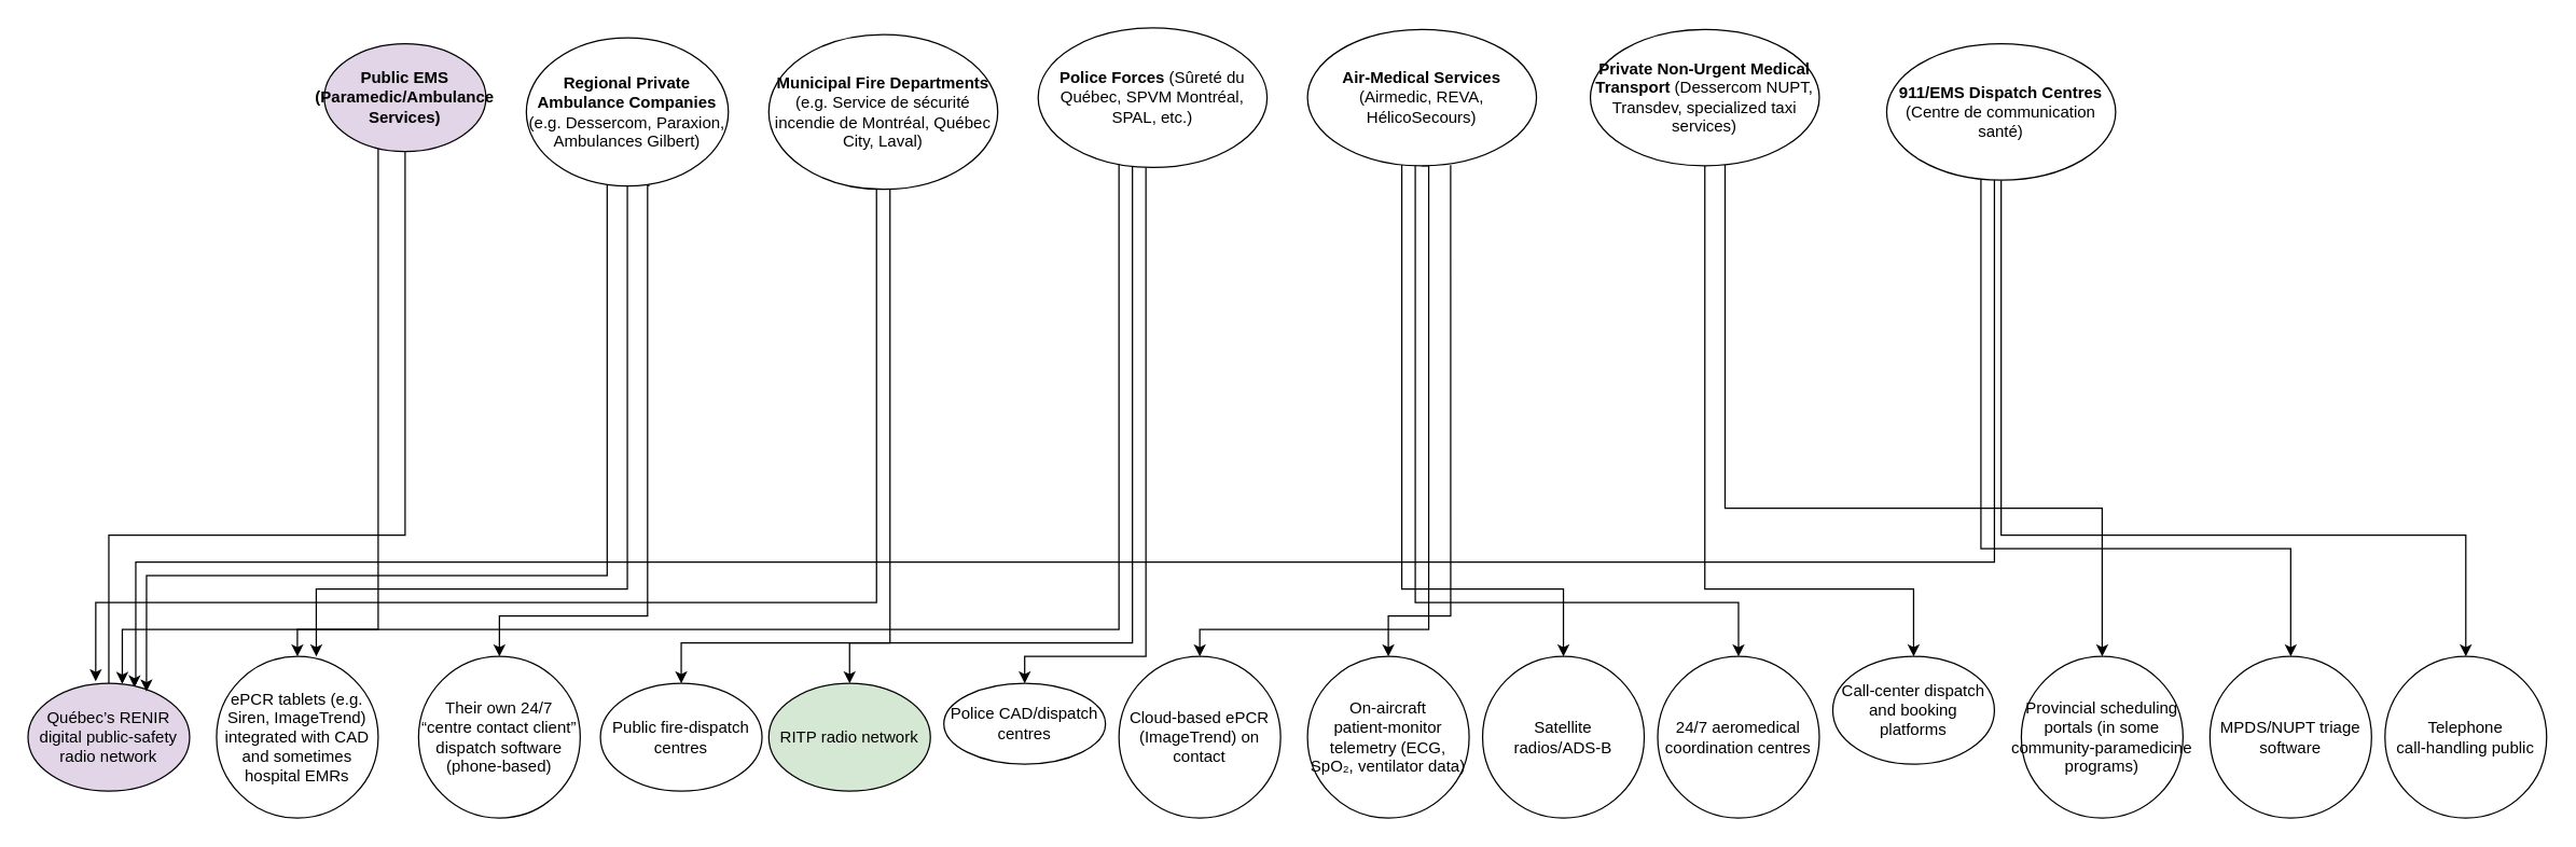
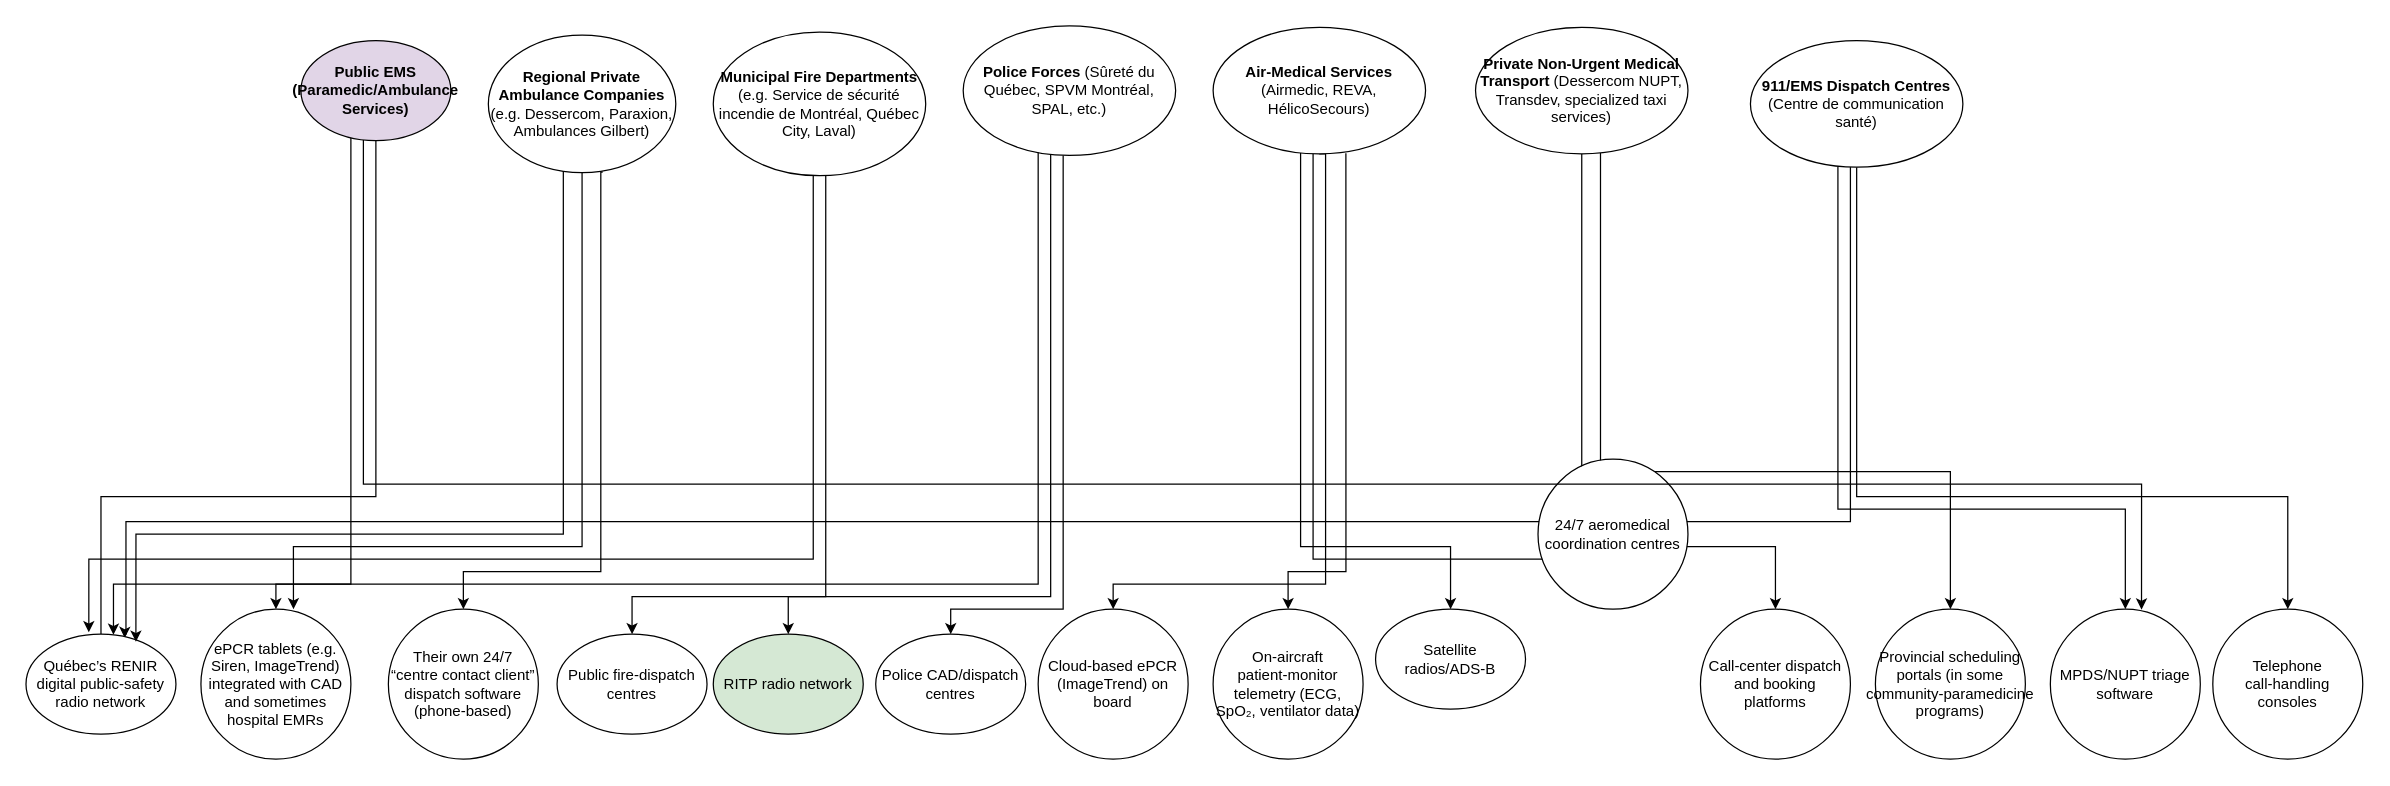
  <mxCell id="0" />
  <mxCell id="1" parent="0" />
  <mxCell id="2" style="edgeStyle=orthogonalEdgeStyle;rounded=0;orthogonalLoop=1;jettySize=auto;html=1;exitX=0.5;exitY=1;exitDx=0;exitDy=0;entryX=0.5;entryY=0;entryDx=0;entryDy=0;endArrow=none;" edge="1" parent="1" source="4" target="25"><mxGeometry relative="1" as="geometry"><Array as="points"><mxPoint x="300" y="397" /><mxPoint x="80" y="397" /></Array></mxGeometry></mxCell>
  <mxCell id="3" style="edgeStyle=orthogonalEdgeStyle;rounded=0;orthogonalLoop=1;jettySize=auto;html=1;" edge="1" parent="1" source="4" target="26"><mxGeometry relative="1" as="geometry"><Array as="points"><mxPoint x="280" y="467" /><mxPoint x="220" y="467" /></Array></mxGeometry></mxCell>
  <mxCell id="4" value="&lt;strong data-end=&quot;247&quot; data-start=&quot;202&quot;&gt;Public EMS (Paramedic/Ambulance Services)&lt;/strong&gt;" style="ellipse;whiteSpace=wrap;html=1;fillColor=#e1d5e7;" vertex="1" parent="1"><mxGeometry x="240" y="32.01" width="120" height="80" as="geometry" /></mxCell>
  <mxCell id="5" style="edgeStyle=orthogonalEdgeStyle;rounded=0;orthogonalLoop=1;jettySize=auto;html=1;entryX=0.5;entryY=0;entryDx=0;entryDy=0;exitX=0.61;exitY=0.996;exitDx=0;exitDy=0;exitPerimeter=0;" edge="1" parent="1" source="7" target="27"><mxGeometry relative="1" as="geometry"><Array as="points"><mxPoint x="480" y="137" /><mxPoint x="480" y="457" /><mxPoint y="457" x="370" /></Array></mxGeometry></mxCell>
  <mxCell id="6" style="edgeStyle=orthogonalEdgeStyle;rounded=0;orthogonalLoop=1;jettySize=auto;html=1;entryX=0.617;entryY=0;entryDx=0;entryDy=0;exitX=0.5;exitY=1;exitDx=0;exitDy=0;entryPerimeter=0;" edge="1" parent="1" source="7" target="26"><mxGeometry relative="1" as="geometry"><Array as="points"><mxPoint x="465" y="437" /><mxPoint x="234" y="437" /></Array></mxGeometry></mxCell>
  <mxCell id="7" value="&lt;strong data-end=&quot;789&quot; data-start=&quot;749&quot;&gt;Regional Private Ambulance Companies&lt;/strong&gt; (e.g. Dessercom, Paraxion, Ambulances Gilbert)" style="ellipse;whiteSpace=wrap;html=1;" vertex="1" parent="1"><mxGeometry x="390" y="27.63" width="150" height="110" as="geometry" /></mxCell>
  <mxCell id="8" style="edgeStyle=orthogonalEdgeStyle;rounded=0;orthogonalLoop=1;jettySize=auto;html=1;entryX=0.5;entryY=0;entryDx=0;entryDy=0;" edge="1" parent="1" source="9" target="30"><mxGeometry relative="1" as="geometry"><Array as="points"><mxPoint x="660" y="477" /><mxPoint x="505" y="477" /></Array></mxGeometry></mxCell>
  <mxCell id="9" value="&lt;strong data-end=&quot;1231&quot; data-start=&quot;1201&quot;&gt;Municipal Fire Departments&lt;/strong&gt; (e.g. Service de sécurité incendie de Montréal, Québec City, Laval)" style="ellipse;whiteSpace=wrap;html=1;" vertex="1" parent="1"><mxGeometry x="570" y="25.13" width="170" height="115" as="geometry" /></mxCell>
  <mxCell id="10" style="edgeStyle=orthogonalEdgeStyle;rounded=0;orthogonalLoop=1;jettySize=auto;html=1;" edge="1" parent="1" source="12" target="32"><mxGeometry relative="1" as="geometry"><Array as="points"><mxPoint x="840" y="477" /><mxPoint x="630" y="477" /></Array></mxGeometry></mxCell>
  <mxCell id="11" style="edgeStyle=orthogonalEdgeStyle;rounded=0;orthogonalLoop=1;jettySize=auto;html=1;entryX=0.5;entryY=0;entryDx=0;entryDy=0;" edge="1" parent="1" source="12" target="33"><mxGeometry relative="1" as="geometry"><Array as="points"><mxPoint x="850" y="487" /><mxPoint x="760" y="487" /></Array></mxGeometry></mxCell>
  <mxCell id="12" value="&lt;strong data-end=&quot;1610&quot; data-start=&quot;1593&quot;&gt;Police Forces&lt;/strong&gt; (Sûreté du Québec, SPVM Montréal, SPAL, etc.)" style="ellipse;whiteSpace=wrap;html=1;" vertex="1" parent="1"><mxGeometry x="770" y="20.13" width="170" height="103.75" as="geometry" /></mxCell>
  <mxCell id="13" style="edgeStyle=orthogonalEdgeStyle;rounded=0;orthogonalLoop=1;jettySize=auto;html=1;exitX=0.5;exitY=1;exitDx=0;exitDy=0;entryX=0.5;entryY=0;entryDx=0;entryDy=0;" edge="1" parent="1" source="17" target="34"><mxGeometry relative="1" as="geometry"><Array as="points"><mxPoint x="1060" y="123" /><mxPoint x="1060" y="467" /><mxPoint x="890" y="467" /></Array></mxGeometry></mxCell>
  <mxCell id="14" style="edgeStyle=orthogonalEdgeStyle;rounded=0;orthogonalLoop=1;jettySize=auto;html=1;exitX=0.625;exitY=0.995;exitDx=0;exitDy=0;entryX=0.5;entryY=0;entryDx=0;entryDy=0;exitPerimeter=0;" edge="1" parent="1" source="17" target="35"><mxGeometry relative="1" as="geometry"><Array as="points"><mxPoint x="1076" y="457" /><mxPoint x="1030" y="457" /></Array></mxGeometry></mxCell>
  <mxCell id="15" style="edgeStyle=orthogonalEdgeStyle;rounded=0;orthogonalLoop=1;jettySize=auto;html=1;entryX=0.5;entryY=0;entryDx=0;entryDy=0;" edge="1" parent="1" source="17" target="36"><mxGeometry relative="1" as="geometry"><Array as="points"><mxPoint x="1040" y="437" /><mxPoint x="1160" y="437" /></Array></mxGeometry></mxCell>
  <mxCell id="16" style="edgeStyle=orthogonalEdgeStyle;rounded=0;orthogonalLoop=1;jettySize=auto;html=1;entryX=0.5;entryY=0;entryDx=0;entryDy=0;" edge="1" parent="1" source="17" target="37"><mxGeometry relative="1" as="geometry"><Array as="points"><mxPoint x="1050" y="447" /><mxPoint x="1290" y="447" /></Array></mxGeometry></mxCell>
  <mxCell id="17" value="&lt;strong data-end=&quot;1959&quot; data-start=&quot;1935&quot;&gt;Air‑Medical Services&lt;/strong&gt; (Airmedic, REVA, HélicoSecours)" style="ellipse;whiteSpace=wrap;html=1;" vertex="1" parent="1"><mxGeometry x="970" y="21.38" width="170" height="101.25" as="geometry" /></mxCell>
  <mxCell id="18" style="edgeStyle=orthogonalEdgeStyle;rounded=0;orthogonalLoop=1;jettySize=auto;html=1;exitX=0.5;exitY=1;exitDx=0;exitDy=0;entryX=0.5;entryY=0;entryDx=0;entryDy=0;" edge="1" parent="1" source="20" target="38"><mxGeometry relative="1" as="geometry"><Array as="points"><mxPoint x="1265" y="437" /><mxPoint x="1420" y="437" /></Array></mxGeometry></mxCell>
  <mxCell id="19" style="edgeStyle=orthogonalEdgeStyle;rounded=0;orthogonalLoop=1;jettySize=auto;html=1;entryX=0.5;entryY=0;entryDx=0;entryDy=0;" edge="1" parent="1" source="20" target="39"><mxGeometry relative="1" as="geometry"><Array as="points"><mxPoint x="1280" y="377" /><mxPoint x="1560" y="377" /></Array></mxGeometry></mxCell>
  <mxCell id="20" value="&lt;strong data-end=&quot;2465&quot; data-start=&quot;2425&quot;&gt;Private Non‑Urgent Medical Transport&lt;/strong&gt; (Dessercom NUPT, Transdev, specialized taxi services)" style="ellipse;whiteSpace=wrap;html=1;" vertex="1" parent="1"><mxGeometry x="1180" y="21.38" width="170" height="101.25" as="geometry" /></mxCell>
  <mxCell id="21" style="edgeStyle=orthogonalEdgeStyle;rounded=0;orthogonalLoop=1;jettySize=auto;html=1;entryX=0.5;entryY=0;entryDx=0;entryDy=0;" edge="1" parent="1" source="24" target="40"><mxGeometry relative="1" as="geometry"><Array as="points"><mxPoint x="1470" y="407" /><mxPoint x="1700" y="407" /></Array></mxGeometry></mxCell>
  <mxCell id="22" style="edgeStyle=orthogonalEdgeStyle;rounded=0;orthogonalLoop=1;jettySize=auto;html=1;entryX=0.658;entryY=0.038;entryDx=0;entryDy=0;entryPerimeter=0;" edge="1" parent="1" source="24" target="25"><mxGeometry relative="1" as="geometry"><Array as="points"><mxPoint x="1480" y="417" /><mxPoint x="100" y="417" /><mxPoint x="100" y="507" /><mxPoint x="99" y="507" /></Array></mxGeometry></mxCell>
  <mxCell id="23" style="edgeStyle=orthogonalEdgeStyle;rounded=0;orthogonalLoop=1;jettySize=auto;html=1;entryX=0.5;entryY=0;entryDx=0;entryDy=0;" edge="1" parent="1" source="24" target="41"><mxGeometry relative="1" as="geometry"><Array as="points"><mxPoint x="1485" y="397" /><mxPoint x="1830" y="397" /></Array></mxGeometry></mxCell>
  <mxCell id="24" value="&lt;strong data-end=&quot;2902&quot; data-start=&quot;2874&quot;&gt;911/EMS Dispatch Centres&lt;/strong&gt; (Centre de communication santé)" style="ellipse;whiteSpace=wrap;html=1;" vertex="1" parent="1"><mxGeometry x="1400" y="32" width="170" height="101.25" as="geometry" /></mxCell>
- <mxCell id="25" value="Québec’s RENIR digital public‑safety radio network" style="ellipse;whiteSpace=wrap;html=1;fillColor=#e1d5e7;" vertex="1" parent="1"><mxGeometry x="20" y="507" width="120" height="80" as="geometry" /></mxCell>
+ <mxCell id="25" value="Québec’s RENIR digital public‑safety radio network" style="ellipse;whiteSpace=wrap;html=1;" vertex="1" parent="1"><mxGeometry x="20" y="507" width="120" height="80" as="geometry" /></mxCell>
  <mxCell id="26" value="ePCR tablets (e.g. Siren, ImageTrend) integrated with CAD and sometimes hospital EMRs" style="ellipse;whiteSpace=wrap;html=1;" vertex="1" parent="1"><mxGeometry x="160" y="487" width="120" height="120" as="geometry" /></mxCell>
  <mxCell id="27" value="Their own 24/7 “centre contact client” dispatch software (phone‑based)" style="ellipse;whiteSpace=wrap;html=1;" vertex="1" parent="1"><mxGeometry x="310" y="487" width="120" height="120" as="geometry" /></mxCell>
  <mxCell id="28" style="edgeStyle=orthogonalEdgeStyle;rounded=0;orthogonalLoop=1;jettySize=auto;html=1;entryX=0.733;entryY=0.075;entryDx=0;entryDy=0;entryPerimeter=0;" edge="1" parent="1" source="7" target="25"><mxGeometry relative="1" as="geometry"><Array as="points"><mxPoint x="450" y="427" /><mxPoint x="108" y="427" /></Array></mxGeometry></mxCell>
  <mxCell id="29" style="edgeStyle=orthogonalEdgeStyle;rounded=0;orthogonalLoop=1;jettySize=auto;html=1;entryX=0.419;entryY=-0.019;entryDx=0;entryDy=0;entryPerimeter=0;" edge="1" parent="1" source="9" target="25"><mxGeometry relative="1" as="geometry"><Array as="points"><mxPoint x="650" y="447" /><mxPoint x="70" y="447" /></Array></mxGeometry></mxCell>
  <mxCell id="30" value="Public fire‑dispatch centres" style="ellipse;whiteSpace=wrap;html=1;" vertex="1" parent="1"><mxGeometry x="445" y="507" width="120" height="80" as="geometry" /></mxCell>
  <mxCell id="31" style="edgeStyle=orthogonalEdgeStyle;rounded=0;orthogonalLoop=1;jettySize=auto;html=1;" edge="1" parent="1" source="12" target="25"><mxGeometry relative="1" as="geometry"><Array as="points"><mxPoint x="830" y="467" /><mxPoint x="90" y="467" /></Array></mxGeometry></mxCell>
  <mxCell id="32" value="RITP radio network" style="ellipse;whiteSpace=wrap;html=1;fillColor=#d5e8d4;" vertex="1" parent="1"><mxGeometry x="570" y="507" width="120" height="80" as="geometry" /></mxCell>
- <mxCell id="33" value="Police CAD/dispatch centres" style="ellipse;whiteSpace=wrap;html=1;" vertex="1" parent="1"><mxGeometry x="700" y="507" width="120" height="60" as="geometry" /></mxCell>
- <mxCell id="34" value="Cloud‑based ePCR (ImageTrend) on contact" style="ellipse;whiteSpace=wrap;html=1;" vertex="1" parent="1"><mxGeometry x="830" y="487" width="120" height="120" as="geometry" /></mxCell>
+ <mxCell id="33" value="Police CAD/dispatch centres" style="ellipse;whiteSpace=wrap;html=1;" vertex="1" parent="1"><mxGeometry x="700" y="507" width="120" height="80" as="geometry" /></mxCell>
+ <mxCell id="34" value="Cloud‑based ePCR (ImageTrend) on board" style="ellipse;whiteSpace=wrap;html=1;" vertex="1" parent="1"><mxGeometry x="830" y="487" width="120" height="120" as="geometry" /></mxCell>
  <mxCell id="35" value="On‑aircraft patient‑monitor telemetry (ECG, SpO₂, ventilator data)" style="ellipse;whiteSpace=wrap;html=1;" vertex="1" parent="1"><mxGeometry x="970" y="487" width="120" height="120" as="geometry" /></mxCell>
- <mxCell id="36" value="Satellite radios/ADS‑B" style="ellipse;whiteSpace=wrap;html=1;" vertex="1" parent="1"><mxGeometry x="1100" y="487" width="120" height="120" as="geometry" /></mxCell>
- <mxCell id="37" value="24/7 aeromedical coordination centres" style="ellipse;whiteSpace=wrap;html=1;" vertex="1" parent="1"><mxGeometry x="1230" y="487" width="120" height="120" as="geometry" /></mxCell>
- <mxCell id="38" value="Call‑center dispatch and booking platforms" style="ellipse;whiteSpace=wrap;html=1;" vertex="1" parent="1"><mxGeometry x="1360" y="487" width="120" height="80" as="geometry" /></mxCell>
+ <mxCell id="36" value="Satellite radios/ADS‑B" style="ellipse;whiteSpace=wrap;html=1;" vertex="1" parent="1"><mxGeometry x="1100" y="487" width="120" height="80" as="geometry" /></mxCell>
+ <mxCell id="37" value="24/7 aeromedical coordination centres" style="ellipse;whiteSpace=wrap;html=1;" vertex="1" parent="1"><mxGeometry x="1230" y="367" width="120" height="120" as="geometry" /></mxCell>
+ <mxCell id="38" value="Call‑center dispatch and booking platforms" style="ellipse;whiteSpace=wrap;html=1;" vertex="1" parent="1"><mxGeometry x="1360" y="487" width="120" height="120" as="geometry" /></mxCell>
  <mxCell id="39" value="Provincial scheduling portals (in some community‑paramedicine programs)" style="ellipse;whiteSpace=wrap;html=1;" vertex="1" parent="1"><mxGeometry x="1500" y="487" width="120" height="120" as="geometry" /></mxCell>
  <mxCell id="40" value="MPDS/NUPT triage software" style="ellipse;whiteSpace=wrap;html=1;" vertex="1" parent="1"><mxGeometry x="1640" y="487" width="120" height="120" as="geometry" /></mxCell>
- <mxCell id="41" value="Telephone call‑handling public" style="ellipse;whiteSpace=wrap;html=1;" vertex="1" parent="1"><mxGeometry x="1770" y="487" width="120" height="120" as="geometry" /></mxCell>
+ <mxCell id="41" value="Telephone call‑handling consoles" style="ellipse;whiteSpace=wrap;html=1;" vertex="1" parent="1"><mxGeometry x="1770" y="487" width="120" height="120" as="geometry" /></mxCell>
+ <mxCell id="42" style="edgeStyle=orthogonalEdgeStyle;rounded=0;orthogonalLoop=1;jettySize=auto;html=1;entryX=0.608;entryY=0.003;entryDx=0;entryDy=0;entryPerimeter=0;" edge="1" parent="1" source="4" target="40"><mxGeometry relative="1" as="geometry"><Array as="points"><mxPoint x="290" y="387" /><mxPoint x="1713" y="387" /></Array></mxGeometry></mxCell>
